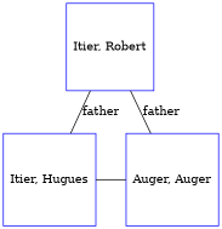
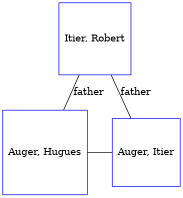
  digraph {
    node [color=blue regular=1 shape=box]
    edge [dir=none arrowsize=0.0]
-   n1 [label="Itier, Hugues"]
-   n2 [label="Auger, Auger"]
+   n1 [label="Auger, Hugues"]
+   n2 [label="Auger, Itier"]
    n3 [label="Itier, Robert"]
    subgraph sub_1 {
      rank=same
      n1
      n2
    }
    n1 -> n2 [arrowsize=""]
    n3 -> n1 [label=father]
    n3 -> n2 [label=father]
  }
